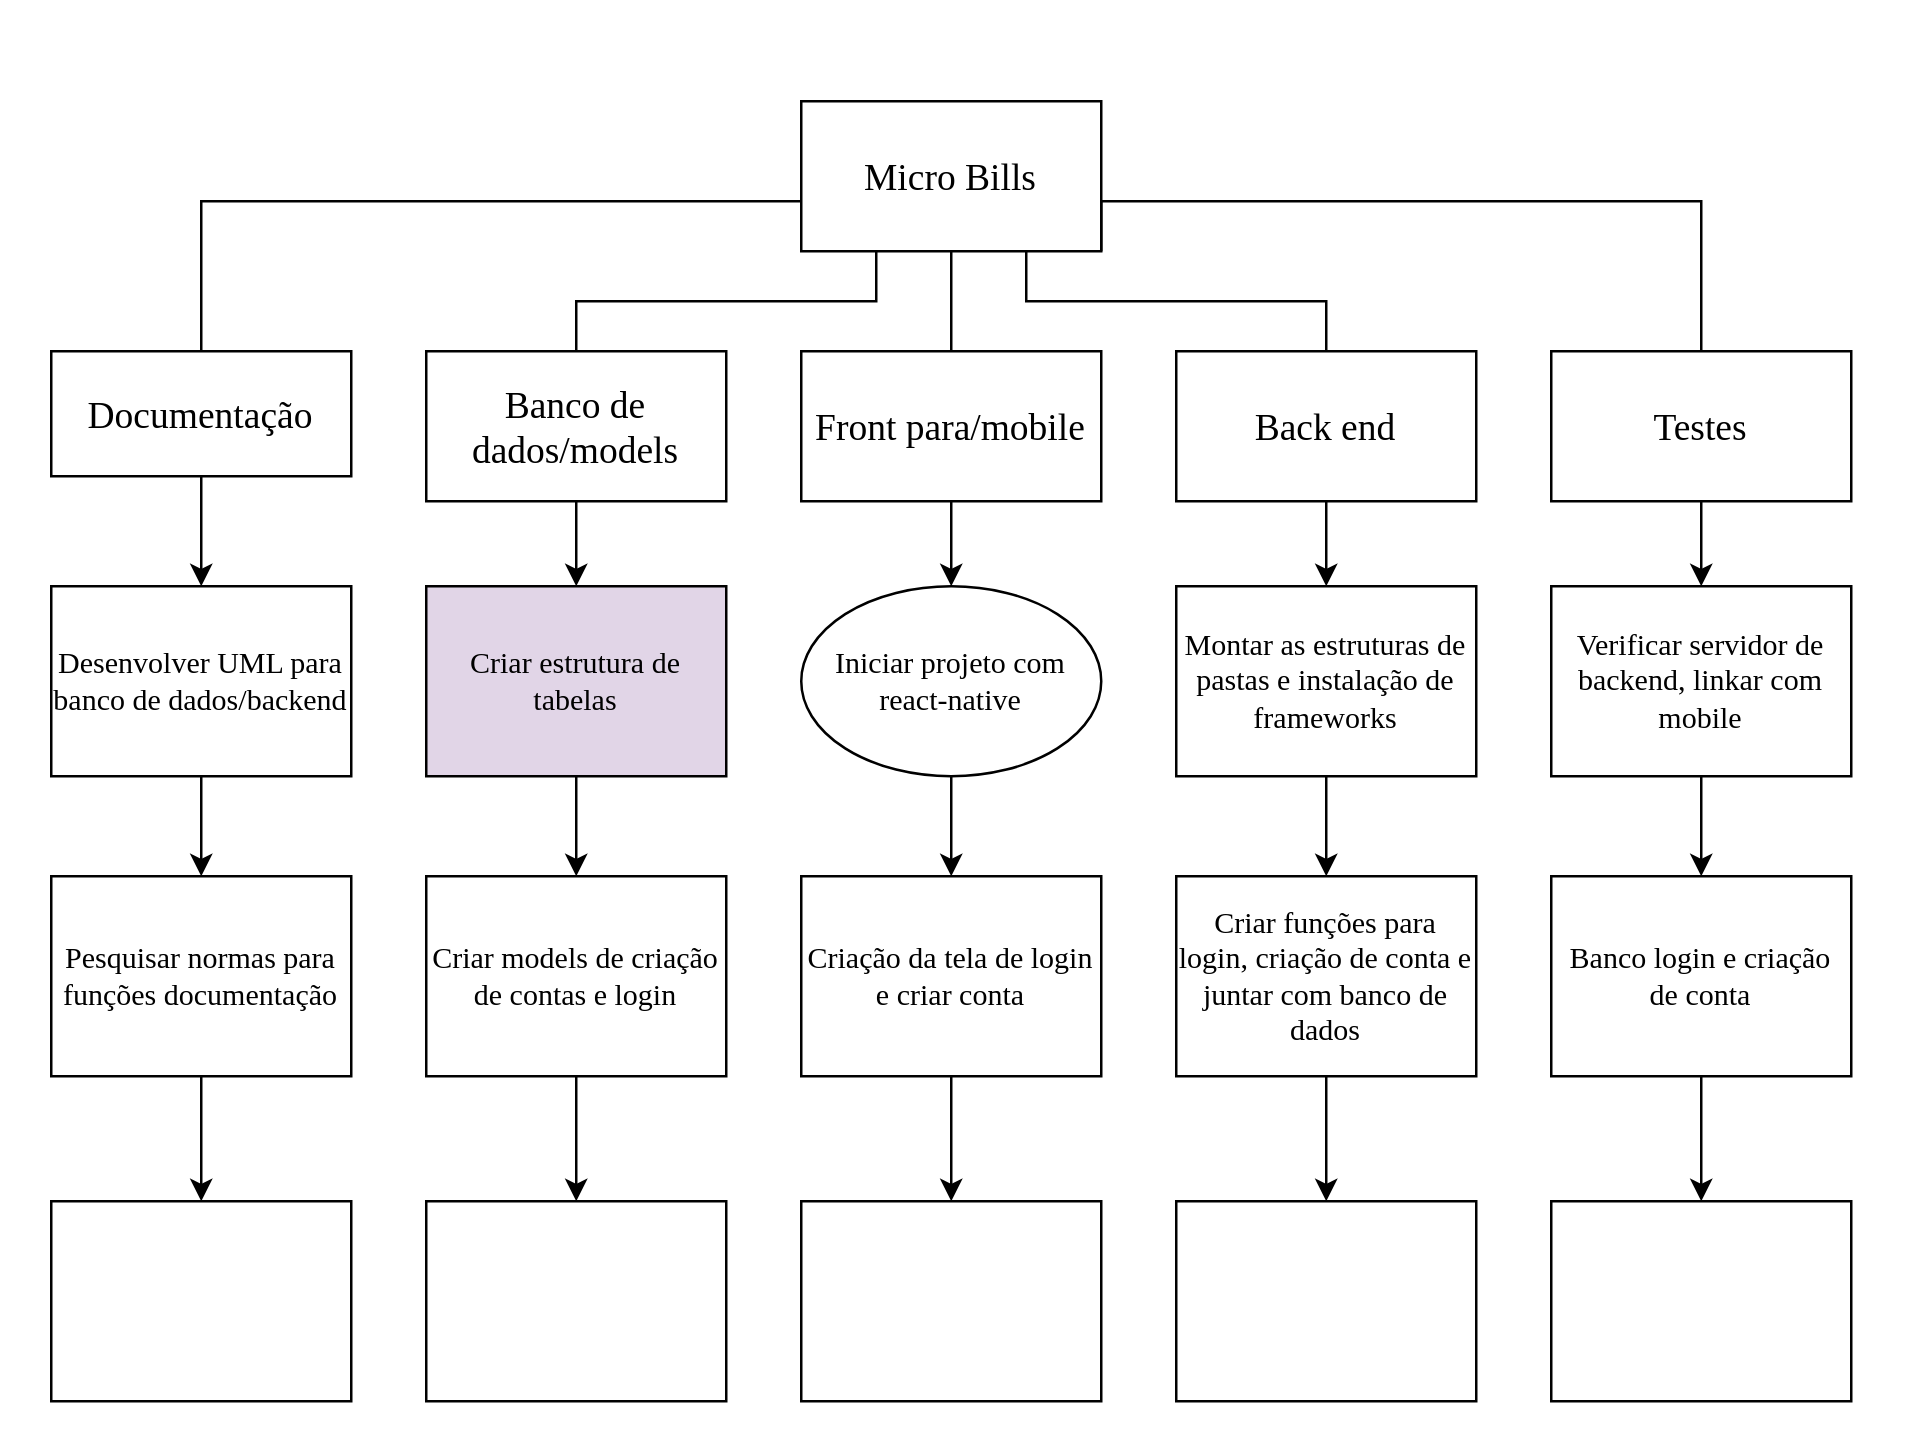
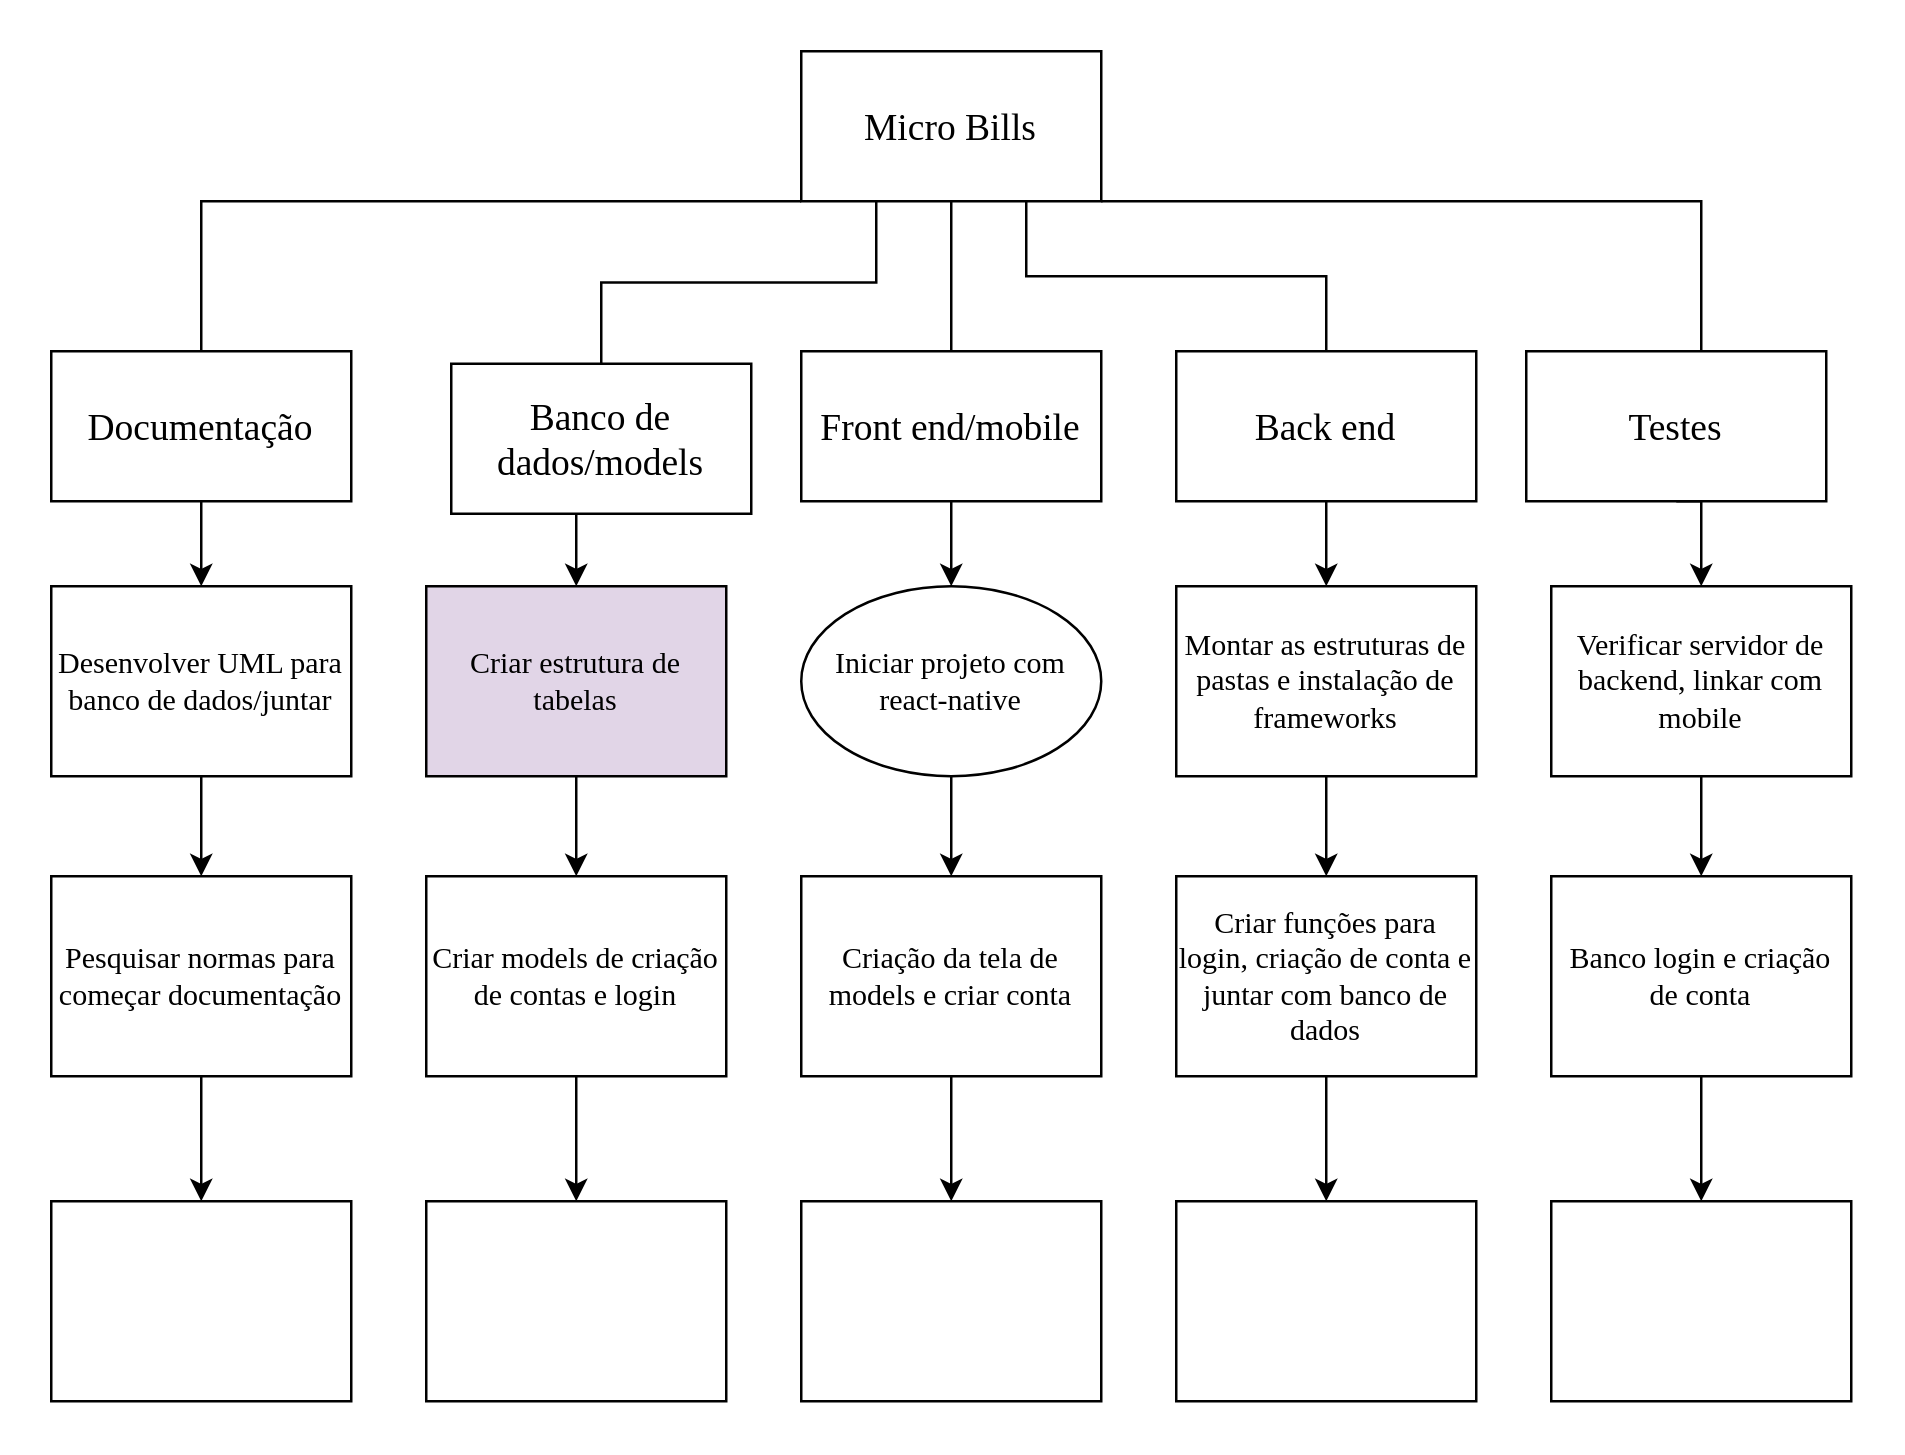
  <mxCell id="0" />
  <mxCell id="1" parent="0" />
  <mxCell id="2" style="edgeStyle=orthogonalEdgeStyle;rounded=0;orthogonalLoop=1;jettySize=auto;html=1;exitX=0;exitY=1;exitDx=0;exitDy=0;entryX=0.5;entryY=0;entryDx=0;entryDy=0;endArrow=none;endFill=0;" edge="1" parent="1" source="7" target="9"><mxGeometry relative="1" as="geometry"><Array as="points"><mxPoint x="80" y="80" /></Array></mxGeometry></mxCell>
  <mxCell id="3" style="edgeStyle=orthogonalEdgeStyle;rounded=0;orthogonalLoop=1;jettySize=auto;html=1;exitX=0.25;exitY=1;exitDx=0;exitDy=0;entryX=0.5;entryY=0;entryDx=0;entryDy=0;endArrow=none;endFill=0;" edge="1" parent="1" source="7" target="11"><mxGeometry relative="1" as="geometry" /></mxCell>
  <mxCell id="4" style="edgeStyle=orthogonalEdgeStyle;rounded=0;orthogonalLoop=1;jettySize=auto;html=1;exitX=0.5;exitY=1;exitDx=0;exitDy=0;entryX=0.5;entryY=0;entryDx=0;entryDy=0;endArrow=none;endFill=0;" edge="1" parent="1" source="7" target="13"><mxGeometry relative="1" as="geometry" /></mxCell>
  <mxCell id="5" style="edgeStyle=orthogonalEdgeStyle;rounded=0;orthogonalLoop=1;jettySize=auto;html=1;exitX=0.75;exitY=1;exitDx=0;exitDy=0;entryX=0.5;entryY=0;entryDx=0;entryDy=0;endArrow=none;endFill=0;" edge="1" parent="1" source="7" target="15"><mxGeometry relative="1" as="geometry" /></mxCell>
  <mxCell id="6" style="edgeStyle=orthogonalEdgeStyle;rounded=0;orthogonalLoop=1;jettySize=auto;html=1;exitX=1;exitY=1;exitDx=0;exitDy=0;entryX=0.5;entryY=0;entryDx=0;entryDy=0;endArrow=none;endFill=0;" edge="1" parent="1" source="7" target="17"><mxGeometry relative="1" as="geometry"><Array as="points"><mxPoint x="680" y="80" /></Array></mxGeometry></mxCell>
- <mxCell id="7" value="Micro Bills" style="rounded=0;whiteSpace=wrap;html=1;fontSize=15;fontFamily=Verdana;" vertex="1" parent="1"><mxGeometry x="320" y="40" width="120" height="60" as="geometry" /></mxCell>
+ <mxCell id="7" value="Micro Bills" style="rounded=0;whiteSpace=wrap;html=1;fontSize=15;fontFamily=Verdana;" vertex="1" parent="1"><mxGeometry x="320" y="20" width="120" height="60" as="geometry" /></mxCell>
  <mxCell id="8" style="edgeStyle=orthogonalEdgeStyle;rounded=0;orthogonalLoop=1;jettySize=auto;html=1;exitX=0.5;exitY=1;exitDx=0;exitDy=0;entryX=0.5;entryY=0;entryDx=0;entryDy=0;" edge="1" parent="1" source="9" target="19"><mxGeometry relative="1" as="geometry" /></mxCell>
- <mxCell id="9" value="Documentação" style="rounded=0;whiteSpace=wrap;html=1;fontSize=15;fontFamily=Verdana;" vertex="1" parent="1"><mxGeometry x="20" y="140" width="120" height="50" as="geometry" /></mxCell>
+ <mxCell id="9" value="Documentação" style="rounded=0;whiteSpace=wrap;html=1;fontSize=15;fontFamily=Verdana;" vertex="1" parent="1"><mxGeometry x="20" y="140" width="120" height="60" as="geometry" /></mxCell>
  <mxCell id="10" style="edgeStyle=orthogonalEdgeStyle;rounded=0;orthogonalLoop=1;jettySize=auto;html=1;exitX=0.5;exitY=1;exitDx=0;exitDy=0;entryX=0.5;entryY=0;entryDx=0;entryDy=0;" edge="1" parent="1" source="11" target="21"><mxGeometry relative="1" as="geometry" /></mxCell>
- <mxCell id="11" value="Banco de&lt;br&gt;dados/models" style="rounded=0;whiteSpace=wrap;html=1;fontSize=15;fontFamily=Verdana;" vertex="1" parent="1"><mxGeometry x="170" y="140" width="120" height="60" as="geometry" /></mxCell>
+ <mxCell id="11" value="Banco de&lt;br&gt;dados/models" style="rounded=0;whiteSpace=wrap;html=1;fontSize=15;fontFamily=Verdana;" vertex="1" parent="1"><mxGeometry x="180" y="145" width="120" height="60" as="geometry" /></mxCell>
  <mxCell id="12" style="edgeStyle=orthogonalEdgeStyle;rounded=0;orthogonalLoop=1;jettySize=auto;html=1;exitX=0.5;exitY=1;exitDx=0;exitDy=0;entryX=0.5;entryY=0;entryDx=0;entryDy=0;" edge="1" parent="1" source="13" target="23"><mxGeometry relative="1" as="geometry" /></mxCell>
- <mxCell id="13" value="Front para/mobile" style="rounded=0;whiteSpace=wrap;html=1;fontSize=15;fontFamily=Verdana;" vertex="1" parent="1"><mxGeometry x="320" y="140" width="120" height="60" as="geometry" /></mxCell>
+ <mxCell id="13" value="Front end/mobile" style="rounded=0;whiteSpace=wrap;html=1;fontSize=15;fontFamily=Verdana;" vertex="1" parent="1"><mxGeometry x="320" y="140" width="120" height="60" as="geometry" /></mxCell>
  <mxCell id="14" style="edgeStyle=orthogonalEdgeStyle;rounded=0;orthogonalLoop=1;jettySize=auto;html=1;exitX=0.5;exitY=1;exitDx=0;exitDy=0;entryX=0.5;entryY=0;entryDx=0;entryDy=0;" edge="1" parent="1" source="15" target="25"><mxGeometry relative="1" as="geometry" /></mxCell>
  <mxCell id="15" value="Back end" style="rounded=0;whiteSpace=wrap;html=1;fontSize=15;fontFamily=Verdana;" vertex="1" parent="1"><mxGeometry x="470" y="140" width="120" height="60" as="geometry" /></mxCell>
  <mxCell id="16" style="edgeStyle=orthogonalEdgeStyle;rounded=0;orthogonalLoop=1;jettySize=auto;html=1;exitX=0.5;exitY=1;exitDx=0;exitDy=0;entryX=0.5;entryY=0;entryDx=0;entryDy=0;" edge="1" parent="1" source="17" target="27"><mxGeometry relative="1" as="geometry" /></mxCell>
- <mxCell id="17" value="Testes" style="rounded=0;whiteSpace=wrap;html=1;fontSize=15;fontFamily=Verdana;" vertex="1" parent="1"><mxGeometry x="620" y="140" width="120" height="60" as="geometry" /></mxCell>
+ <mxCell id="17" value="Testes" style="rounded=0;whiteSpace=wrap;html=1;fontSize=15;fontFamily=Verdana;" vertex="1" parent="1"><mxGeometry x="610" y="140" width="120" height="60" as="geometry" /></mxCell>
  <mxCell id="18" style="edgeStyle=orthogonalEdgeStyle;rounded=0;orthogonalLoop=1;jettySize=auto;html=1;exitX=0.5;exitY=1;exitDx=0;exitDy=0;entryX=0.5;entryY=0;entryDx=0;entryDy=0;fontFamily=Verdana;fontSize=12;" edge="1" parent="1" source="19" target="29"><mxGeometry relative="1" as="geometry" /></mxCell>
- <mxCell id="19" value="Desenvolver UML para banco de dados/backend" style="rounded=0;whiteSpace=wrap;html=1;fontFamily=Verdana;fontSize=12;" vertex="1" parent="1"><mxGeometry x="20" y="234" width="120" height="76" as="geometry" /></mxCell>
+ <mxCell id="19" value="Desenvolver UML para banco de dados/juntar" style="rounded=0;whiteSpace=wrap;html=1;fontFamily=Verdana;fontSize=12;" vertex="1" parent="1"><mxGeometry x="20" y="234" width="120" height="76" as="geometry" /></mxCell>
  <mxCell id="20" style="edgeStyle=orthogonalEdgeStyle;rounded=0;orthogonalLoop=1;jettySize=auto;html=1;exitX=0.5;exitY=1;exitDx=0;exitDy=0;entryX=0.5;entryY=0;entryDx=0;entryDy=0;fontFamily=Verdana;fontSize=12;" edge="1" parent="1" source="21" target="31"><mxGeometry relative="1" as="geometry" /></mxCell>
  <mxCell id="21" value="Criar estrutura de tabelas" style="rounded=0;whiteSpace=wrap;html=1;fontFamily=Verdana;fontSize=12;fillColor=#e1d5e7;" vertex="1" parent="1"><mxGeometry x="170" y="234" width="120" height="76" as="geometry" /></mxCell>
  <mxCell id="22" style="edgeStyle=orthogonalEdgeStyle;rounded=0;orthogonalLoop=1;jettySize=auto;html=1;exitX=0.5;exitY=1;exitDx=0;exitDy=0;entryX=0.5;entryY=0;entryDx=0;entryDy=0;fontFamily=Verdana;fontSize=12;" edge="1" parent="1" source="23" target="33"><mxGeometry relative="1" as="geometry" /></mxCell>
  <mxCell id="23" value="Iniciar projeto com react-native" style="ellipse;whiteSpace=wrap;html=1;fontFamily=Verdana;fontSize=12;" vertex="1" parent="1"><mxGeometry x="320" y="234" width="120" height="76" as="geometry" /></mxCell>
  <mxCell id="24" style="edgeStyle=orthogonalEdgeStyle;rounded=0;orthogonalLoop=1;jettySize=auto;html=1;exitX=0.5;exitY=1;exitDx=0;exitDy=0;entryX=0.5;entryY=0;entryDx=0;entryDy=0;fontFamily=Verdana;fontSize=12;" edge="1" parent="1" source="25" target="35"><mxGeometry relative="1" as="geometry" /></mxCell>
  <mxCell id="25" value="Montar as estruturas de pastas e instalação de frameworks" style="rounded=0;whiteSpace=wrap;html=1;fontFamily=Verdana;fontSize=12;" vertex="1" parent="1"><mxGeometry x="470" y="234" width="120" height="76" as="geometry" /></mxCell>
  <mxCell id="26" style="edgeStyle=orthogonalEdgeStyle;rounded=0;orthogonalLoop=1;jettySize=auto;html=1;exitX=0.5;exitY=1;exitDx=0;exitDy=0;entryX=0.5;entryY=0;entryDx=0;entryDy=0;fontFamily=Verdana;fontSize=12;" edge="1" parent="1" source="27" target="37"><mxGeometry relative="1" as="geometry" /></mxCell>
  <mxCell id="27" value="Verificar servidor de backend, linkar com mobile" style="rounded=0;whiteSpace=wrap;html=1;fontFamily=Verdana;fontSize=12;" vertex="1" parent="1"><mxGeometry x="620" y="234" width="120" height="76" as="geometry" /></mxCell>
  <mxCell id="28" value="" style="edgeStyle=orthogonalEdgeStyle;rounded=0;orthogonalLoop=1;jettySize=auto;html=1;fontFamily=Verdana;fontSize=12;" edge="1" parent="1" source="29" target="38"><mxGeometry relative="1" as="geometry" /></mxCell>
- <mxCell id="29" value="Pesquisar normas para funções documentação" style="rounded=0;whiteSpace=wrap;html=1;fontFamily=Verdana;fontSize=12;" vertex="1" parent="1"><mxGeometry x="20" y="350" width="120" height="80" as="geometry" /></mxCell>
+ <mxCell id="29" value="Pesquisar normas para começar documentação" style="rounded=0;whiteSpace=wrap;html=1;fontFamily=Verdana;fontSize=12;" vertex="1" parent="1"><mxGeometry x="20" y="350" width="120" height="80" as="geometry" /></mxCell>
  <mxCell id="30" value="" style="edgeStyle=orthogonalEdgeStyle;rounded=0;orthogonalLoop=1;jettySize=auto;html=1;fontFamily=Verdana;fontSize=12;" edge="1" parent="1" source="31" target="39"><mxGeometry relative="1" as="geometry" /></mxCell>
  <mxCell id="31" value="Criar models de criação de contas e login" style="rounded=0;whiteSpace=wrap;html=1;fontFamily=Verdana;fontSize=12;" vertex="1" parent="1"><mxGeometry x="170" y="350" width="120" height="80" as="geometry" /></mxCell>
  <mxCell id="32" value="" style="edgeStyle=orthogonalEdgeStyle;rounded=0;orthogonalLoop=1;jettySize=auto;html=1;fontFamily=Verdana;fontSize=12;" edge="1" parent="1" source="33" target="40"><mxGeometry relative="1" as="geometry" /></mxCell>
- <mxCell id="33" value="Criação da tela de login e criar conta" style="rounded=0;whiteSpace=wrap;html=1;fontFamily=Verdana;fontSize=12;" vertex="1" parent="1"><mxGeometry x="320" y="350" width="120" height="80" as="geometry" /></mxCell>
+ <mxCell id="33" value="Criação da tela de models e criar conta" style="rounded=0;whiteSpace=wrap;html=1;fontFamily=Verdana;fontSize=12;" vertex="1" parent="1"><mxGeometry x="320" y="350" width="120" height="80" as="geometry" /></mxCell>
  <mxCell id="34" value="" style="edgeStyle=orthogonalEdgeStyle;rounded=0;orthogonalLoop=1;jettySize=auto;html=1;fontFamily=Verdana;fontSize=12;" edge="1" parent="1" source="35" target="41"><mxGeometry relative="1" as="geometry" /></mxCell>
  <mxCell id="35" value="Criar funções para login, criação de conta e juntar com banco de dados" style="rounded=0;whiteSpace=wrap;html=1;fontFamily=Verdana;fontSize=12;" vertex="1" parent="1"><mxGeometry x="470" y="350" width="120" height="80" as="geometry" /></mxCell>
  <mxCell id="36" value="" style="edgeStyle=orthogonalEdgeStyle;rounded=0;orthogonalLoop=1;jettySize=auto;html=1;fontFamily=Verdana;fontSize=12;" edge="1" parent="1" source="37" target="42"><mxGeometry relative="1" as="geometry" /></mxCell>
  <mxCell id="37" value="Banco login e criação de conta" style="rounded=0;whiteSpace=wrap;html=1;fontFamily=Verdana;fontSize=12;" vertex="1" parent="1"><mxGeometry x="620" y="350" width="120" height="80" as="geometry" /></mxCell>
  <mxCell id="38" value="" style="rounded=0;whiteSpace=wrap;html=1;fontFamily=Verdana;fontSize=12;" vertex="1" parent="1"><mxGeometry x="20" y="480" width="120" height="80" as="geometry" /></mxCell>
  <mxCell id="39" value="" style="rounded=0;whiteSpace=wrap;html=1;fontFamily=Verdana;fontSize=12;" vertex="1" parent="1"><mxGeometry x="170" y="480" width="120" height="80" as="geometry" /></mxCell>
  <mxCell id="40" value="" style="rounded=0;whiteSpace=wrap;html=1;fontFamily=Verdana;fontSize=12;" vertex="1" parent="1"><mxGeometry x="320" y="480" width="120" height="80" as="geometry" /></mxCell>
  <mxCell id="41" value="" style="rounded=0;whiteSpace=wrap;html=1;fontFamily=Verdana;fontSize=12;" vertex="1" parent="1"><mxGeometry x="470" y="480" width="120" height="80" as="geometry" /></mxCell>
  <mxCell id="42" value="" style="rounded=0;whiteSpace=wrap;html=1;fontFamily=Verdana;fontSize=12;" vertex="1" parent="1"><mxGeometry x="620" y="480" width="120" height="80" as="geometry" /></mxCell>
